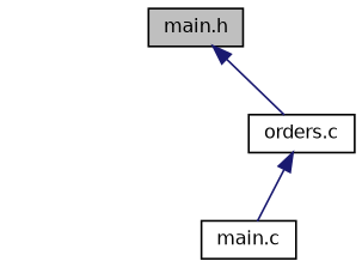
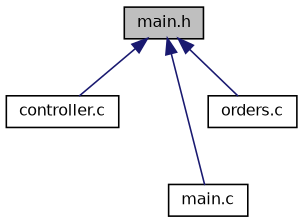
  digraph {
    node [color=black fillcolor=white fontname=Helvetica fontsize=10 shape=record style=filled]
    edge [color=midnightblue dir=back fontname=Helvetica fontsize=10 labelfontname=Helvetica labelfontsize=10 style=solid]
    n1 [fillcolor=grey75 fontcolor=black height=0.2 label="main.h" width=0.4]
+   n2 [height=0.2 label="controller.c" width=0.4]
    n3 [height=0.2 label="main.c" width=0.4]
    n4 [height=0.2 label="orders.c" width=0.4]
-   n4 -> n3
+   n1 -> n2
+   n1 -> n3
    n1 -> n4
  }
